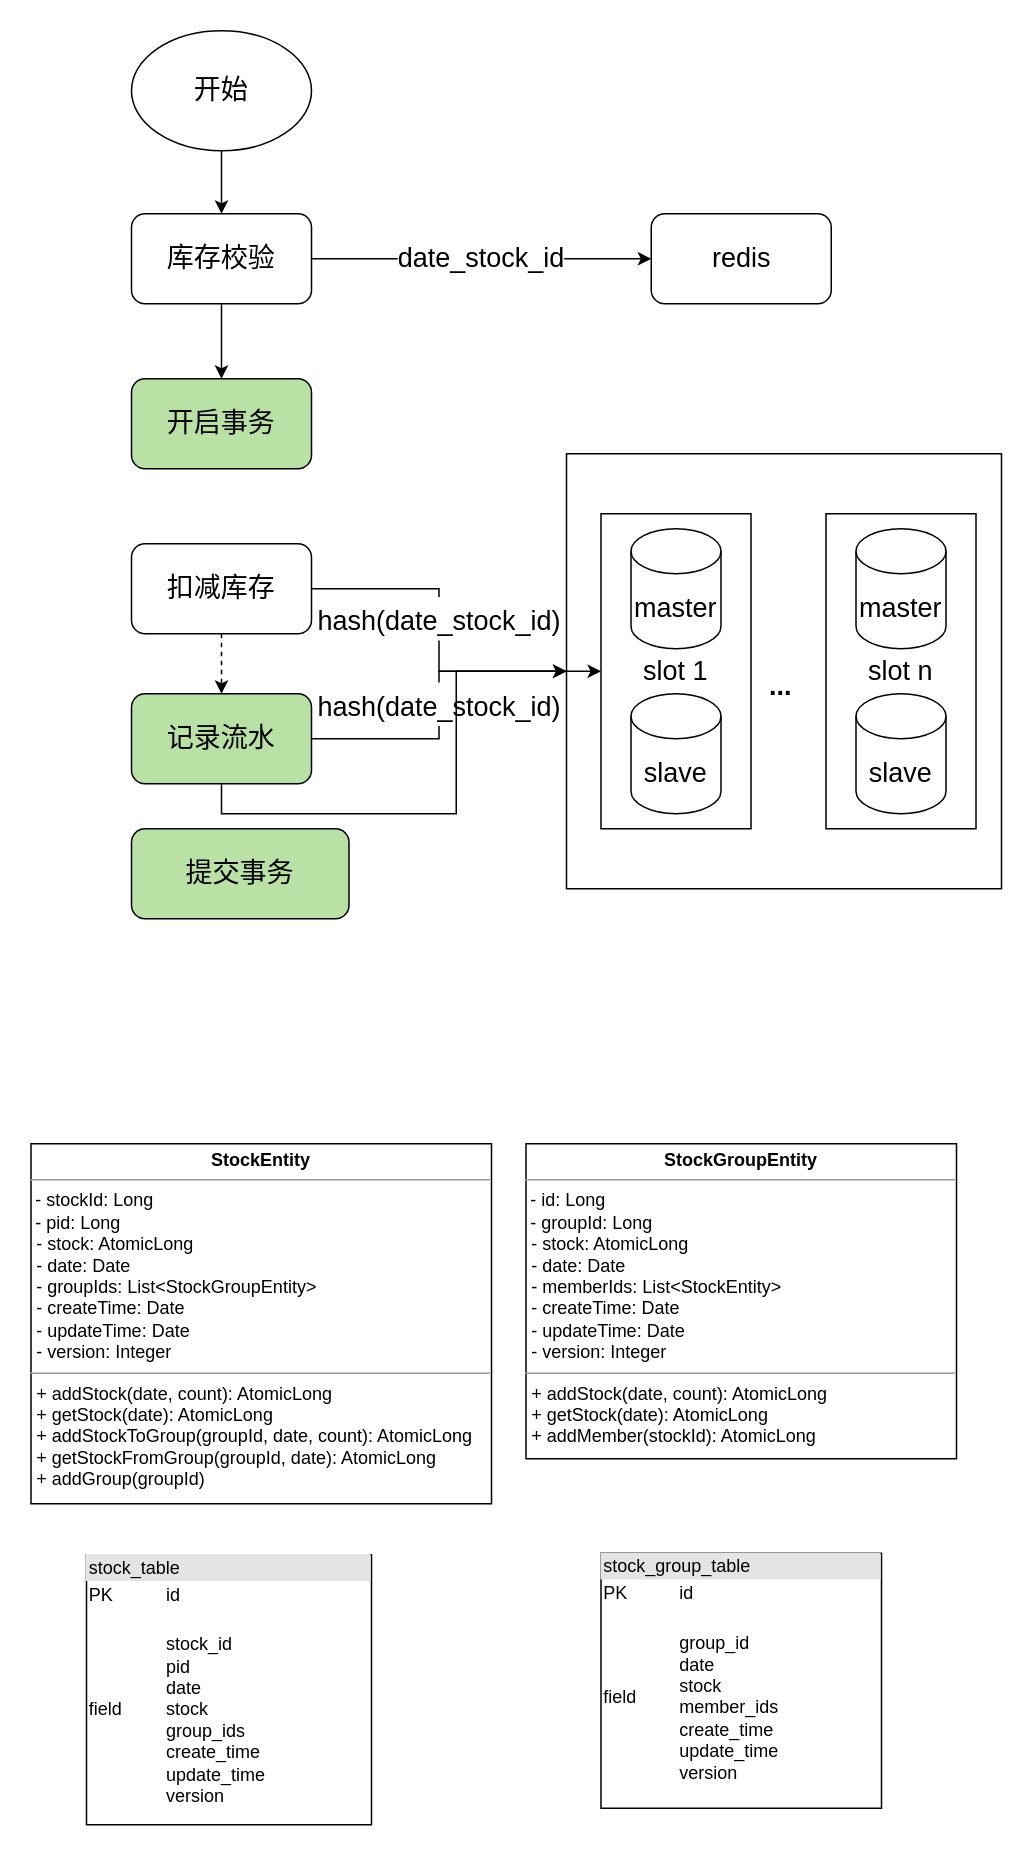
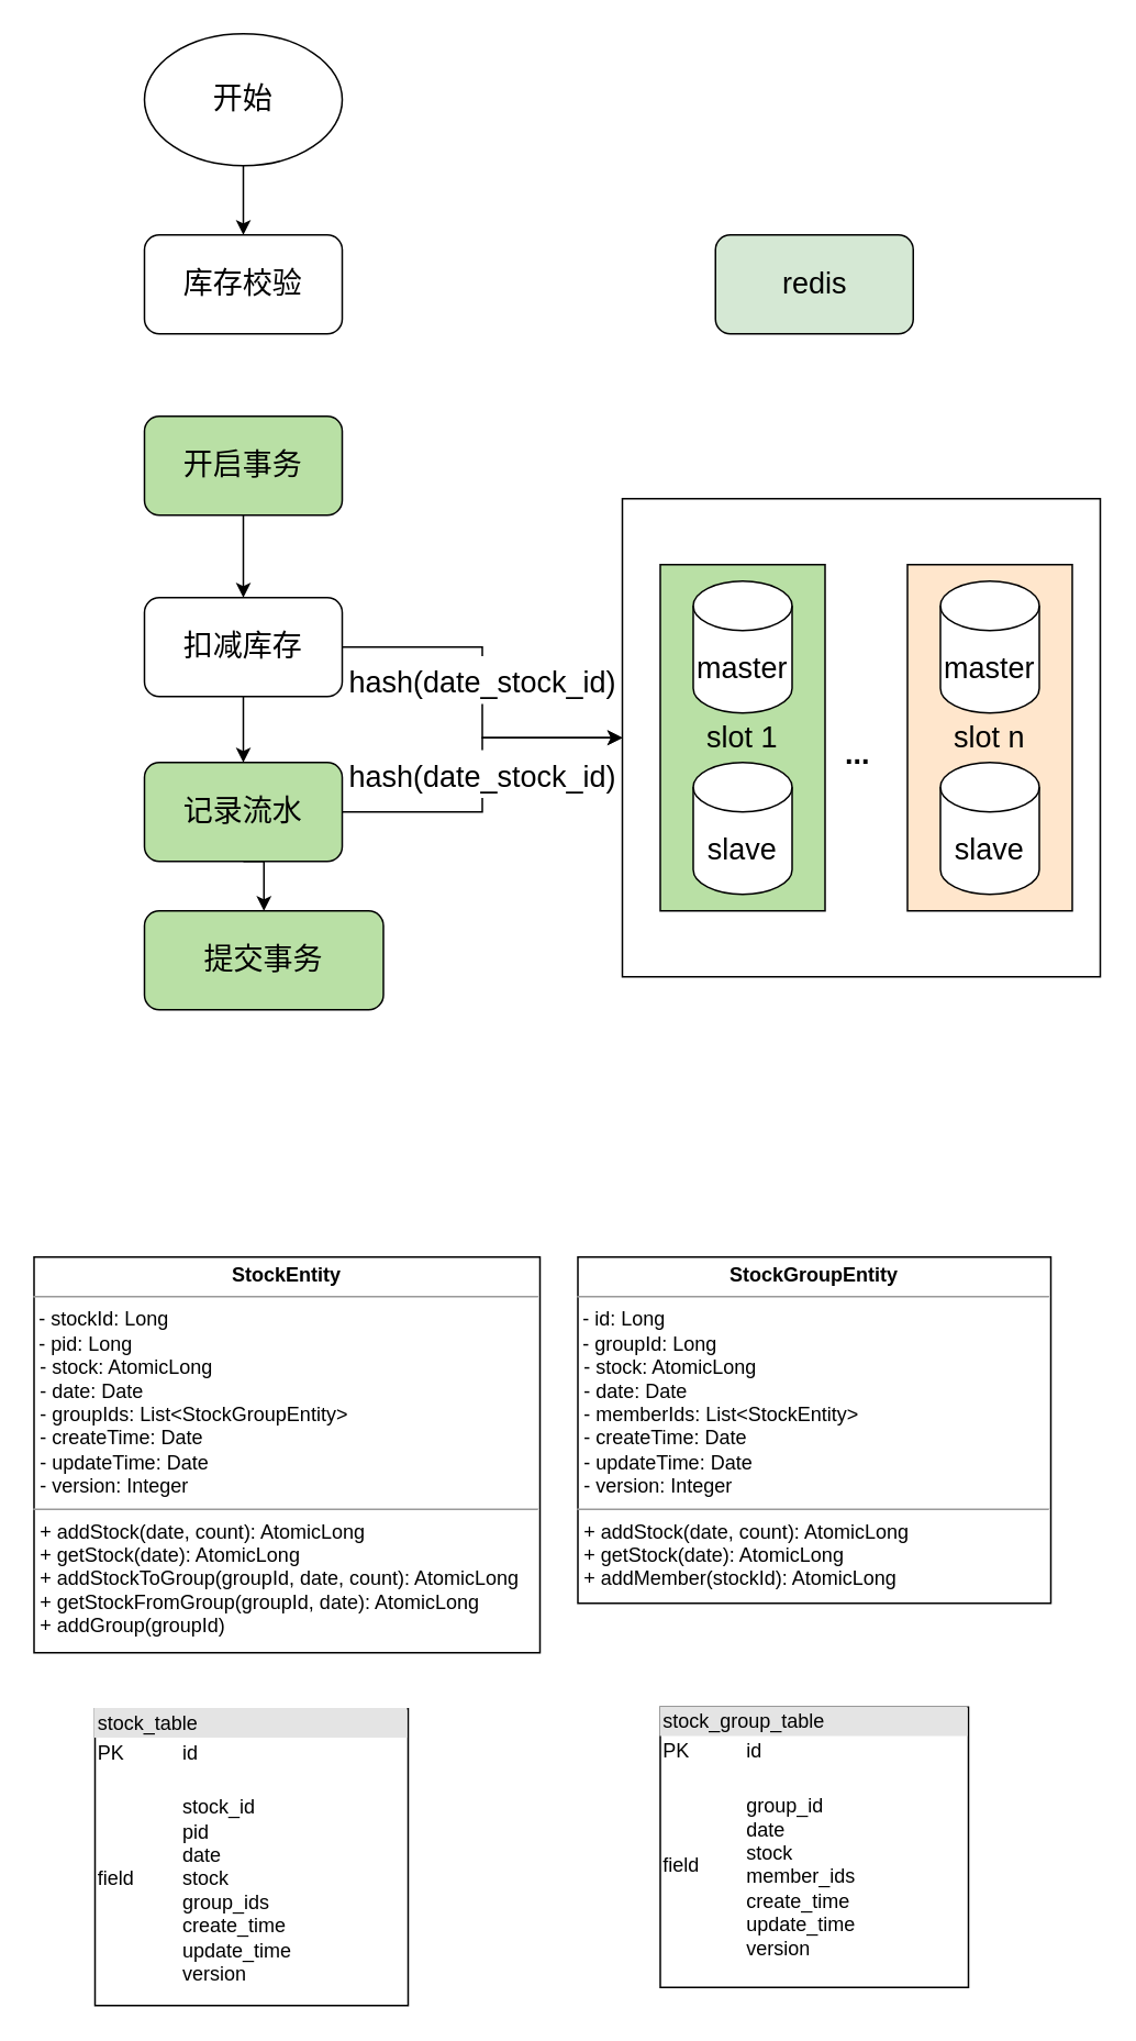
  <mxCell id="0" />
  <mxCell id="1" parent="0" />
  <mxCell id="2" value="" style="whiteSpace=wrap;html=1;aspect=fixed;fontSize=24;" vertex="1" parent="1"><mxGeometry x="377" y="302" width="290" height="290" as="geometry" /></mxCell>
- <mxCell id="3" value="&lt;font style=&quot;font-size: 18px&quot;&gt;slot 1&lt;/font&gt;" style="rounded=0;whiteSpace=wrap;html=1;" vertex="1" parent="1"><mxGeometry x="400" y="342" width="100" height="210" as="geometry" /></mxCell>
+ <mxCell id="3" value="&lt;font style=&quot;font-size: 18px&quot;&gt;slot 1&lt;/font&gt;" style="rounded=0;whiteSpace=wrap;html=1;fillColor=#b9e0a5;" vertex="1" parent="1"><mxGeometry x="400" y="342" width="100" height="210" as="geometry" /></mxCell>
  <mxCell id="4" value="&lt;p style=&quot;margin: 0px ; margin-top: 4px ; text-align: center&quot;&gt;&lt;b&gt;StockEntity&lt;/b&gt;&lt;/p&gt;&lt;hr size=&quot;1&quot;&gt;&amp;nbsp;- stockId: Long&amp;nbsp;&lt;br&gt;&amp;nbsp;- pid: Long&lt;br&gt;&lt;p style=&quot;margin: 0px ; margin-left: 4px&quot;&gt;- stock: AtomicLong&lt;/p&gt;&lt;p style=&quot;margin: 0px ; margin-left: 4px&quot;&gt;- date: Date&lt;/p&gt;&lt;p style=&quot;margin: 0px ; margin-left: 4px&quot;&gt;- groupIds: List&amp;lt;StockGroupEntity&amp;gt;&lt;br&gt;- createTime: Date&lt;br&gt;- updateTime: Date&lt;br&gt;- version: Integer&lt;/p&gt;&lt;hr size=&quot;1&quot;&gt;&lt;p style=&quot;margin: 0px ; margin-left: 4px&quot;&gt;+ addStock(date, count): AtomicLong&lt;/p&gt;&lt;p style=&quot;margin: 0px ; margin-left: 4px&quot;&gt;+ getStock(date): AtomicLong&lt;br&gt;&lt;/p&gt;&lt;p style=&quot;margin: 0px 0px 0px 4px&quot;&gt;+ addStockToGroup(groupId, date, count): AtomicLong&lt;/p&gt;&lt;p style=&quot;margin: 0px 0px 0px 4px&quot;&gt;+ getStockFromGroup(groupId, date): AtomicLong&lt;br&gt;&lt;/p&gt;&lt;p style=&quot;margin: 0px 0px 0px 4px&quot;&gt;+ addGroup(groupId)&lt;/p&gt;" style="verticalAlign=top;align=left;overflow=fill;fontSize=12;fontFamily=Helvetica;html=1;" vertex="1" parent="1"><mxGeometry x="20" y="762" width="307" height="240" as="geometry" /></mxCell>
  <mxCell id="5" value="&lt;p style=&quot;margin: 0px ; margin-top: 4px ; text-align: center&quot;&gt;&lt;b&gt;StockGroupEntity&lt;/b&gt;&lt;/p&gt;&lt;hr size=&quot;1&quot;&gt;&amp;nbsp;- id: Long&lt;br&gt;&amp;nbsp;- groupId: Long&lt;br&gt;&lt;p style=&quot;margin: 0px ; margin-left: 4px&quot;&gt;- stock: AtomicLong&lt;/p&gt;&lt;p style=&quot;margin: 0px ; margin-left: 4px&quot;&gt;- date: Date&lt;/p&gt;&lt;p style=&quot;margin: 0px ; margin-left: 4px&quot;&gt;- memberIds: List&amp;lt;StockEntity&amp;gt;&lt;br&gt;- createTime: Date&lt;br&gt;- updateTime: Date&lt;br&gt;- version: Integer&lt;br&gt;&lt;/p&gt;&lt;hr size=&quot;1&quot;&gt;&lt;p style=&quot;margin: 0px ; margin-left: 4px&quot;&gt;+ addStock(date, count): AtomicLong&lt;/p&gt;&lt;p style=&quot;margin: 0px ; margin-left: 4px&quot;&gt;+ getStock(date): AtomicLong&lt;br&gt;&lt;/p&gt;&lt;p style=&quot;margin: 0px 0px 0px 4px&quot;&gt;+ addMember(stockId): AtomicLong&lt;/p&gt;" style="verticalAlign=top;align=left;overflow=fill;fontSize=12;fontFamily=Helvetica;html=1;" vertex="1" parent="1"><mxGeometry x="350" y="762" width="287" height="210" as="geometry" /></mxCell>
  <mxCell id="6" value="&lt;div style=&quot;box-sizing: border-box ; width: 100% ; background: #e4e4e4 ; padding: 2px&quot;&gt;stock_table&lt;/div&gt;&lt;table style=&quot;width: 100% ; font-size: 1em&quot; cellpadding=&quot;2&quot; cellspacing=&quot;0&quot;&gt;&lt;tbody&gt;&lt;tr&gt;&lt;td&gt;PK&lt;/td&gt;&lt;td&gt;id&lt;/td&gt;&lt;/tr&gt;&lt;tr&gt;&lt;td&gt;field&lt;/td&gt;&lt;td&gt;&lt;br&gt;stock_id&lt;br&gt;pid&lt;br&gt;date&lt;br&gt;stock&lt;br&gt;group_ids&lt;br&gt;create_time&lt;br&gt;update_time&lt;br&gt;version&lt;/td&gt;&lt;/tr&gt;&lt;/tbody&gt;&lt;/table&gt;" style="verticalAlign=top;align=left;overflow=fill;html=1;" vertex="1" parent="1"><mxGeometry x="57" y="1036" width="190" height="180" as="geometry" /></mxCell>
  <mxCell id="7" value="&lt;div style=&quot;box-sizing: border-box ; width: 100% ; background: #e4e4e4 ; padding: 2px&quot;&gt;stock_group_table&lt;/div&gt;&lt;table style=&quot;width: 100% ; font-size: 1em&quot; cellpadding=&quot;2&quot; cellspacing=&quot;0&quot;&gt;&lt;tbody&gt;&lt;tr&gt;&lt;td&gt;PK&lt;/td&gt;&lt;td&gt;id&lt;/td&gt;&lt;/tr&gt;&lt;tr&gt;&lt;td&gt;field&lt;/td&gt;&lt;td&gt;&lt;br&gt;group_id&lt;br&gt;date&lt;br&gt;stock&lt;br&gt;member_ids&lt;br&gt;create_time&lt;br&gt;update_time&lt;br&gt;version&lt;/td&gt;&lt;/tr&gt;&lt;/tbody&gt;&lt;/table&gt;" style="verticalAlign=top;align=left;overflow=fill;html=1;" vertex="1" parent="1"><mxGeometry x="400" y="1035" width="187" height="170" as="geometry" /></mxCell>
  <mxCell id="8" style="edgeStyle=orthogonalEdgeStyle;rounded=0;orthogonalLoop=1;jettySize=auto;html=1;exitX=0.5;exitY=1;exitDx=0;exitDy=0;fontSize=18;" edge="1" parent="1" source="9" target="12"><mxGeometry relative="1" as="geometry" /></mxCell>
  <mxCell id="9" value="&lt;font style=&quot;font-size: 18px&quot;&gt;开始&lt;/font&gt;" style="ellipse;whiteSpace=wrap;html=1;" vertex="1" parent="1"><mxGeometry x="87" y="20" width="120" height="80" as="geometry" /></mxCell>
- <mxCell id="10" style="edgeStyle=orthogonalEdgeStyle;rounded=0;orthogonalLoop=1;jettySize=auto;html=1;exitX=0.5;exitY=1;exitDx=0;exitDy=0;entryX=0.5;entryY=0;entryDx=0;entryDy=0;fontSize=18;" edge="1" parent="1" source="12" target="14"><mxGeometry relative="1" as="geometry" /></mxCell>
- <mxCell id="11" value="date_stock_id" style="edgeStyle=orthogonalEdgeStyle;rounded=0;orthogonalLoop=1;jettySize=auto;html=1;exitX=1;exitY=0.5;exitDx=0;exitDy=0;fontSize=18;" edge="1" parent="1" source="12" target="28"><mxGeometry relative="1" as="geometry" /></mxCell>
  <mxCell id="12" value="&lt;font style=&quot;font-size: 18px&quot;&gt;库存校验&lt;/font&gt;" style="rounded=1;whiteSpace=wrap;html=1;" vertex="1" parent="1"><mxGeometry x="87" y="142" width="120" height="60" as="geometry" /></mxCell>
+ <mxCell id="13" style="edgeStyle=orthogonalEdgeStyle;rounded=0;orthogonalLoop=1;jettySize=auto;html=1;exitX=0.5;exitY=1;exitDx=0;exitDy=0;entryX=0.5;entryY=0;entryDx=0;entryDy=0;fontSize=18;" edge="1" parent="1" source="14" target="17"><mxGeometry relative="1" as="geometry" /></mxCell>
  <mxCell id="14" value="&lt;font style=&quot;font-size: 18px&quot;&gt;开启事务&lt;/font&gt;" style="rounded=1;whiteSpace=wrap;html=1;fillColor=#B9E0A5;" vertex="1" parent="1"><mxGeometry x="87" y="252" width="120" height="60" as="geometry" /></mxCell>
  <mxCell id="15" value="&lt;span style=&quot;font-size: 18px&quot;&gt;hash(date_stock_id)&lt;/span&gt;" style="edgeStyle=orthogonalEdgeStyle;rounded=0;orthogonalLoop=1;jettySize=auto;html=1;exitX=1;exitY=0.5;exitDx=0;exitDy=0;entryX=0;entryY=0.5;entryDx=0;entryDy=0;fontSize=24;" edge="1" parent="1" source="17" target="2"><mxGeometry x="-0.067" relative="1" as="geometry"><mxPoint as="offset" /></mxGeometry></mxCell>
- <mxCell id="16" style="edgeStyle=orthogonalEdgeStyle;rounded=0;orthogonalLoop=1;jettySize=auto;html=1;exitX=0.5;exitY=1;exitDx=0;exitDy=0;fontSize=18;dashed=1;" edge="1" parent="1" source="17" target="20"><mxGeometry relative="1" as="geometry" /></mxCell>
+ <mxCell id="16" style="edgeStyle=orthogonalEdgeStyle;rounded=0;orthogonalLoop=1;jettySize=auto;html=1;exitX=0.5;exitY=1;exitDx=0;exitDy=0;fontSize=18;" edge="1" parent="1" source="17" target="20"><mxGeometry relative="1" as="geometry" /></mxCell>
  <mxCell id="17" value="&lt;font style=&quot;font-size: 18px&quot;&gt;扣减库存&lt;/font&gt;" style="rounded=1;whiteSpace=wrap;html=1;" vertex="1" parent="1"><mxGeometry x="87" y="362" width="120" height="60" as="geometry" /></mxCell>
  <mxCell id="18" value="&lt;span style=&quot;font-size: 18px&quot;&gt;hash(date_stock_id)&lt;/span&gt;" style="edgeStyle=orthogonalEdgeStyle;rounded=0;orthogonalLoop=1;jettySize=auto;html=1;entryX=0;entryY=0.5;entryDx=0;entryDy=0;fontSize=24;" edge="1" parent="1" source="20" target="2"><mxGeometry relative="1" as="geometry" /></mxCell>
- <mxCell id="19" style="edgeStyle=orthogonalEdgeStyle;rounded=0;orthogonalLoop=1;jettySize=auto;html=1;exitX=0.5;exitY=1;exitDx=0;exitDy=0;fontSize=18;" edge="1" parent="1" source="20" target="3"><mxGeometry relative="1" as="geometry" /></mxCell>
+ <mxCell id="19" style="edgeStyle=orthogonalEdgeStyle;rounded=0;orthogonalLoop=1;jettySize=auto;html=1;exitX=0.5;exitY=1;exitDx=0;exitDy=0;entryX=0.5;entryY=0;entryDx=0;entryDy=0;fontSize=18;" edge="1" parent="1" source="20" target="21"><mxGeometry relative="1" as="geometry" /></mxCell>
  <mxCell id="20" value="&lt;font style=&quot;font-size: 18px&quot;&gt;记录流水&lt;/font&gt;" style="rounded=1;whiteSpace=wrap;html=1;fillColor=#b9e0a5;" vertex="1" parent="1"><mxGeometry x="87" y="462" width="120" height="60" as="geometry" /></mxCell>
  <mxCell id="21" value="&lt;font style=&quot;font-size: 18px&quot;&gt;提交事务&lt;/font&gt;" style="rounded=1;whiteSpace=wrap;html=1;fillColor=#B9E0A5;" vertex="1" parent="1"><mxGeometry x="87" y="552" width="145" height="60" as="geometry" /></mxCell>
  <mxCell id="22" value="&lt;font style=&quot;font-size: 18px&quot;&gt;master&lt;/font&gt;" style="shape=cylinder3;whiteSpace=wrap;html=1;boundedLbl=1;backgroundOutline=1;size=15;" vertex="1" parent="1"><mxGeometry x="420" y="352" width="60" height="80" as="geometry" /></mxCell>
  <mxCell id="23" value="&lt;font style=&quot;font-size: 18px&quot;&gt;slave&lt;/font&gt;" style="shape=cylinder3;whiteSpace=wrap;html=1;boundedLbl=1;backgroundOutline=1;size=15;" vertex="1" parent="1"><mxGeometry x="420" y="462" width="60" height="80" as="geometry" /></mxCell>
- <mxCell id="24" value="&lt;font style=&quot;font-size: 18px&quot;&gt;slot n&lt;/font&gt;" style="rounded=0;whiteSpace=wrap;html=1;" vertex="1" parent="1"><mxGeometry x="550" y="342" width="100" height="210" as="geometry" /></mxCell>
+ <mxCell id="24" value="&lt;font style=&quot;font-size: 18px&quot;&gt;slot n&lt;/font&gt;" style="rounded=0;whiteSpace=wrap;html=1;fillColor=#ffe6cc;" vertex="1" parent="1"><mxGeometry x="550" y="342" width="100" height="210" as="geometry" /></mxCell>
  <mxCell id="25" value="&lt;font style=&quot;font-size: 18px&quot;&gt;master&lt;/font&gt;" style="shape=cylinder3;whiteSpace=wrap;html=1;boundedLbl=1;backgroundOutline=1;size=15;" vertex="1" parent="1"><mxGeometry x="570" y="352" width="60" height="80" as="geometry" /></mxCell>
  <mxCell id="26" value="&lt;font style=&quot;font-size: 18px&quot;&gt;slave&lt;/font&gt;" style="shape=cylinder3;whiteSpace=wrap;html=1;boundedLbl=1;backgroundOutline=1;size=15;" vertex="1" parent="1"><mxGeometry x="570" y="462" width="60" height="80" as="geometry" /></mxCell>
  <mxCell id="27" value="&lt;font style=&quot;font-size: 18px&quot;&gt;&lt;b&gt;...&lt;/b&gt;&lt;/font&gt;" style="text;html=1;strokeColor=none;fillColor=none;align=center;verticalAlign=middle;whiteSpace=wrap;rounded=0;" vertex="1" parent="1"><mxGeometry x="490" y="442" width="60" height="30" as="geometry" /></mxCell>
- <mxCell id="28" value="redis" style="rounded=1;whiteSpace=wrap;html=1;fontSize=18;" vertex="1" parent="1"><mxGeometry x="433.5" y="142" width="120" height="60" as="geometry" /></mxCell>
+ <mxCell id="28" value="redis" style="rounded=1;whiteSpace=wrap;html=1;fontSize=18;fillColor=#d5e8d4;" vertex="1" parent="1"><mxGeometry x="433.5" y="142" width="120" height="60" as="geometry" /></mxCell>
